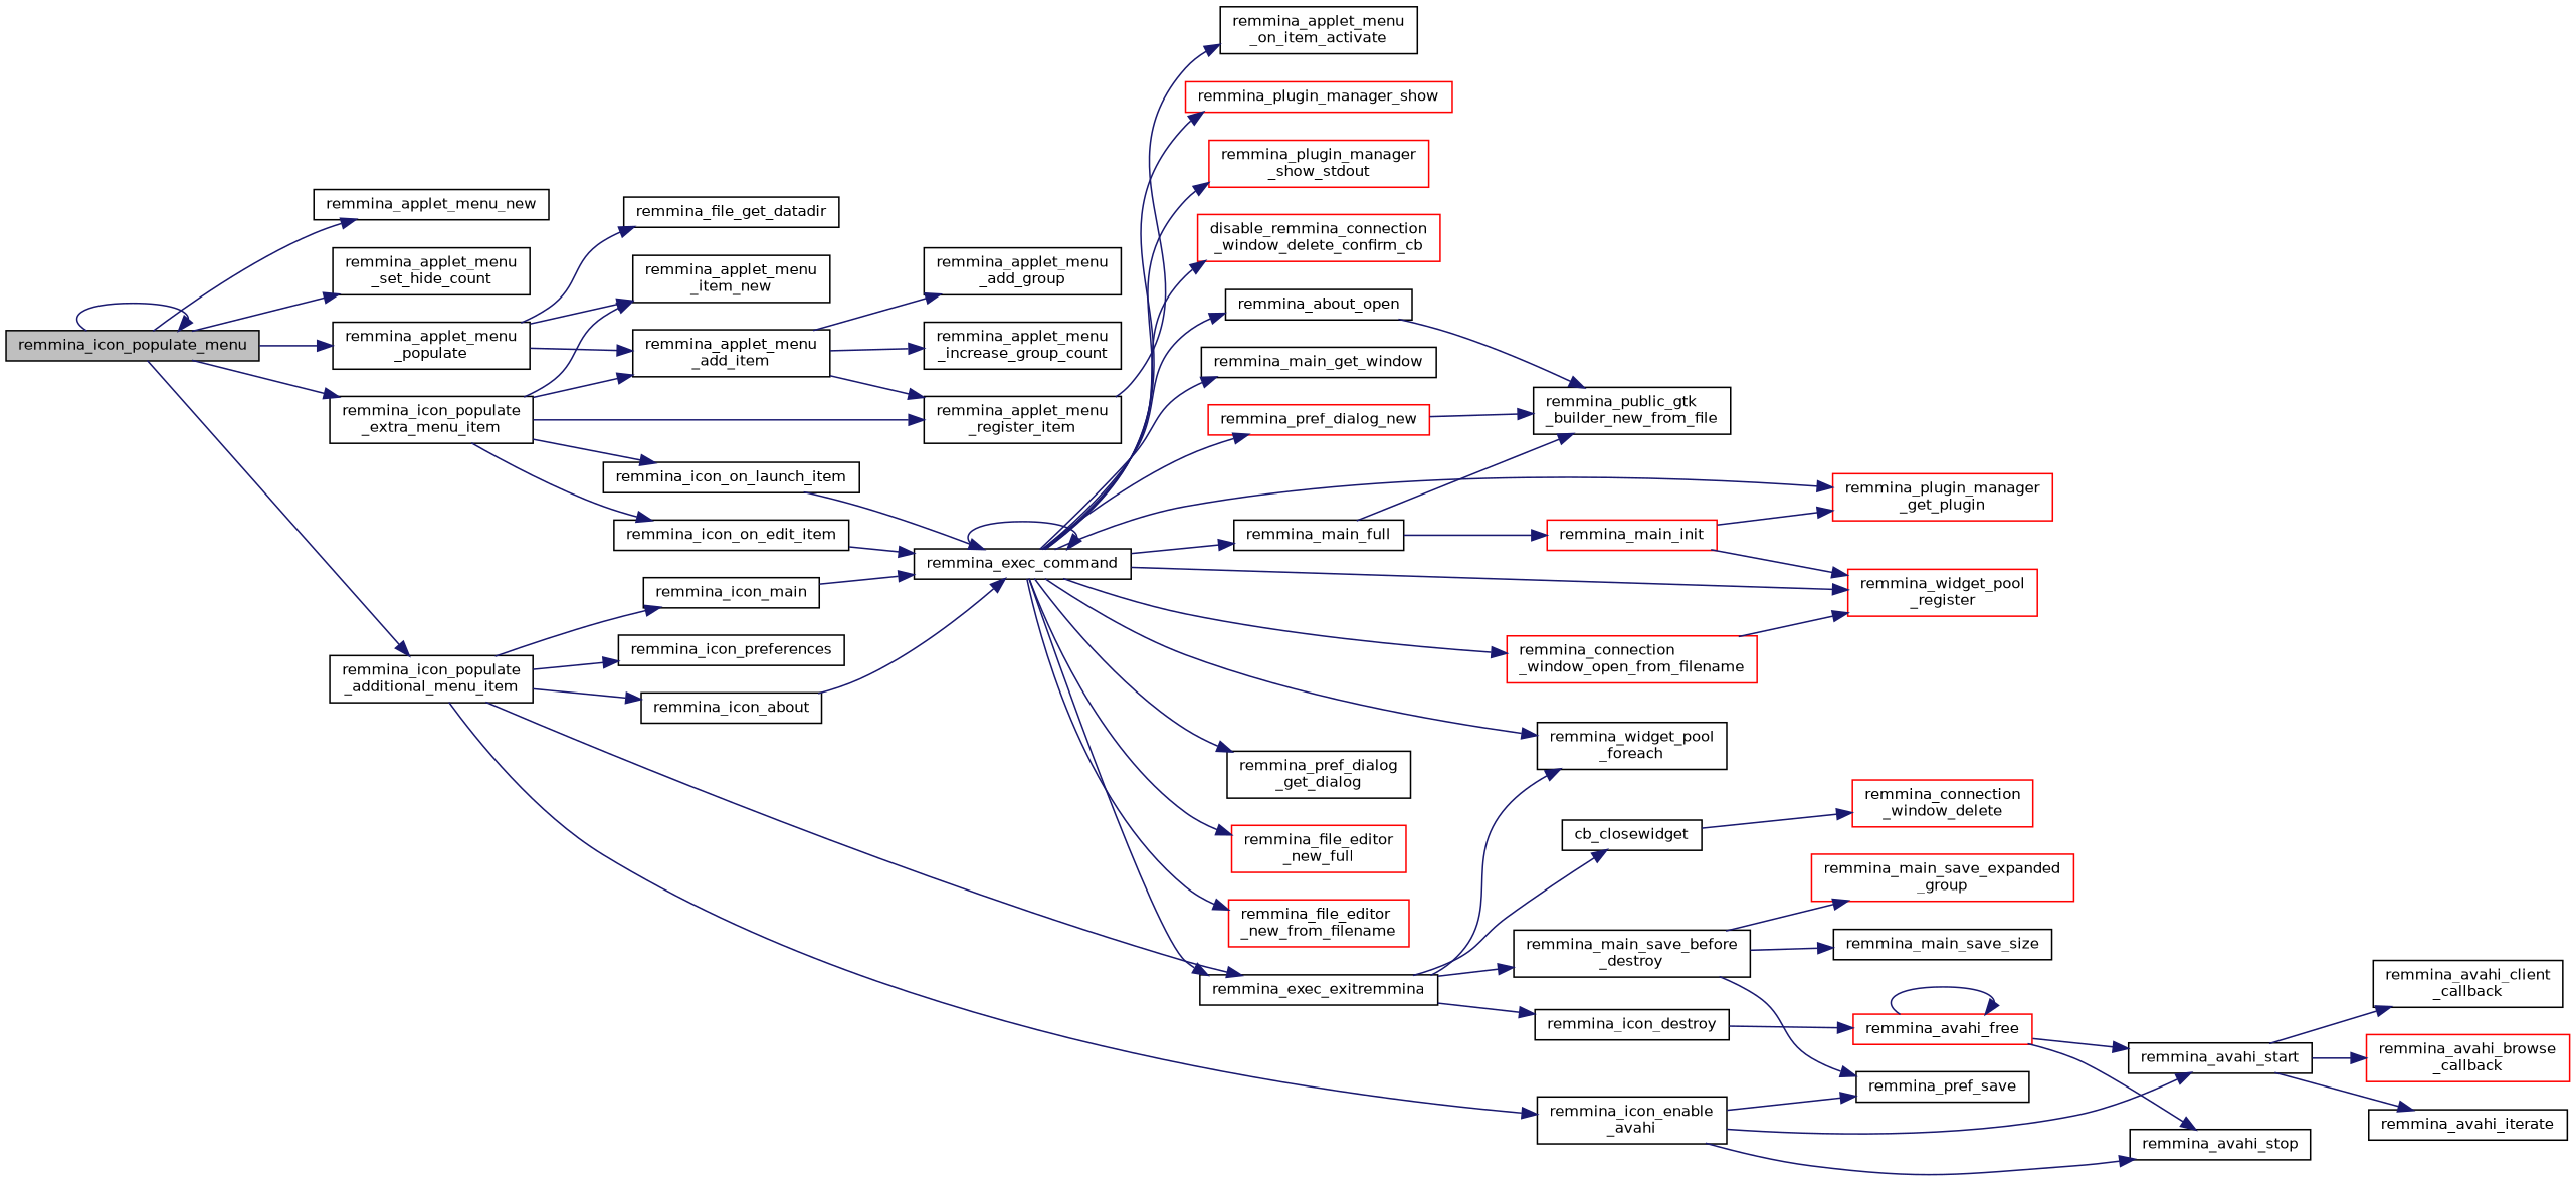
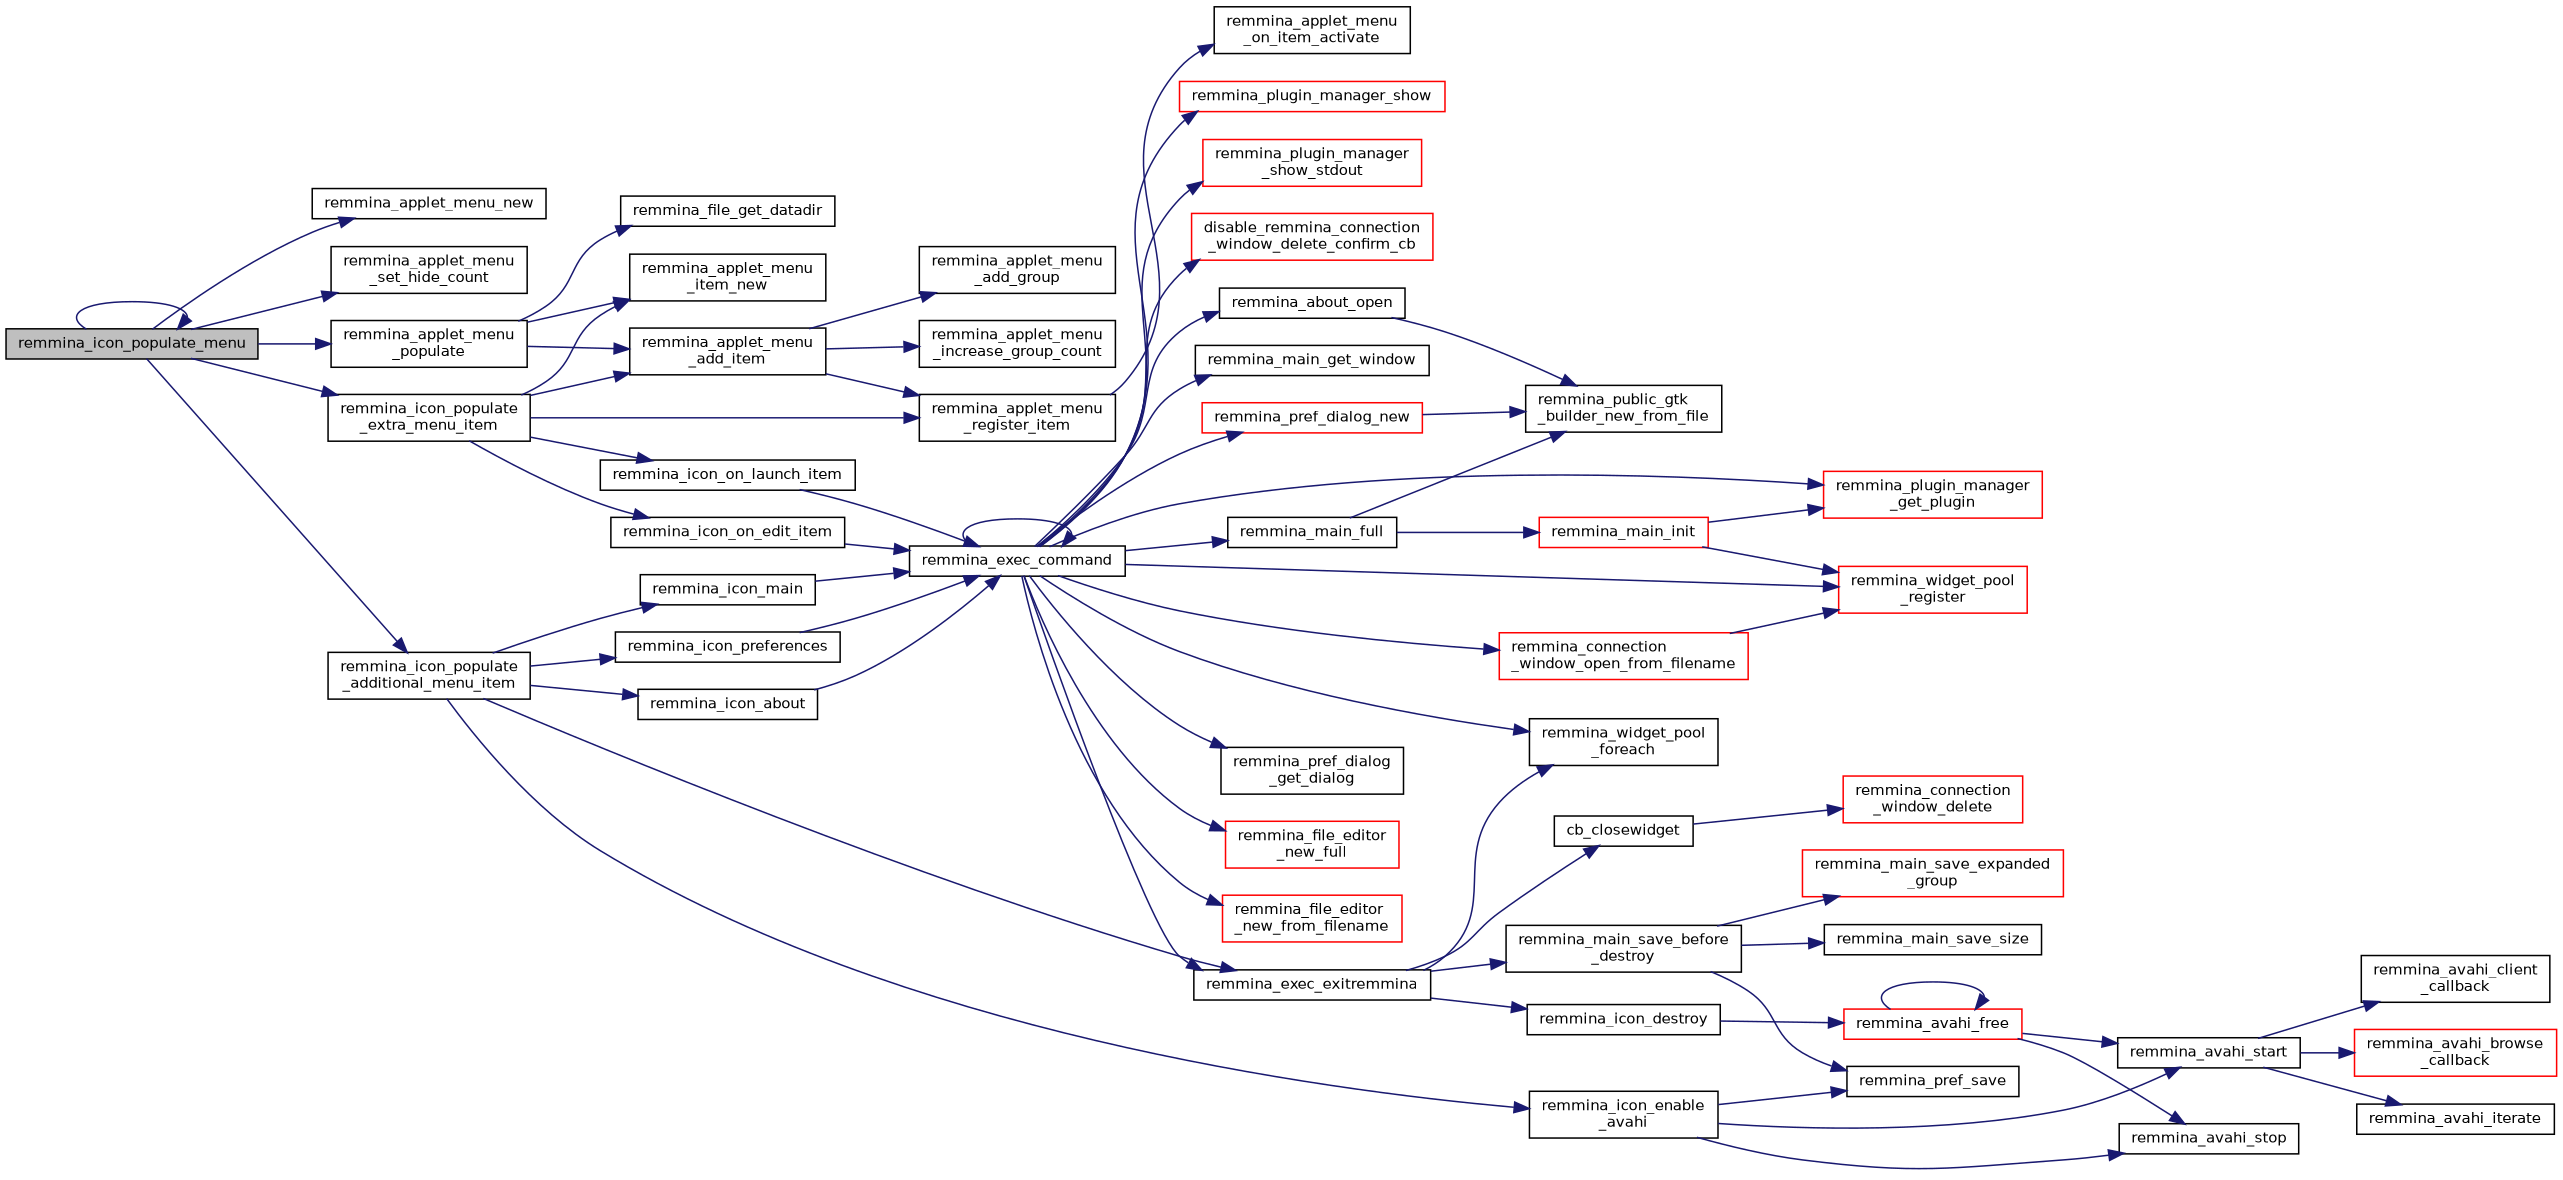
  digraph {
    rankdir=LR
    node [color=black fillcolor=white fontname=Helvetica fontsize=10 shape=record style=filled]
    edge [color=midnightblue fontname=Helvetica fontsize=10 labelfontname=Helvetica labelfontsize=10 style=solid]
    n1 [fillcolor=grey75 fontcolor=black height=0.2 label=remmina_icon_populate_menu width=0.4]
    n2 [height=0.2 label=remmina_applet_menu_new width=0.4]
    n3 [height=0.2 label="remmina_applet_menu\l_set_hide_count" width=0.4]
    n4 [height=0.2 label="remmina_applet_menu\l_populate" width=0.4]
    n5 [height=0.2 label="remmina_icon_populate\l_extra_menu_item" width=0.4]
    n6 [height=0.2 label="remmina_icon_populate\l_additional_menu_item" width=0.4]
    n7 [height=0.2 label=remmina_file_get_datadir width=0.4]
    n8 [height=0.2 label="remmina_applet_menu\l_item_new" width=0.4]
    n9 [height=0.2 label="remmina_applet_menu\l_add_item" width=0.4]
    n10 [height=0.2 label="remmina_applet_menu\l_register_item" width=0.4]
    n11 [height=0.2 label=remmina_icon_on_launch_item width=0.4]
    n12 [height=0.2 label=remmina_icon_on_edit_item width=0.4]
    n13 [height=0.2 label=remmina_exec_exitremmina width=0.4]
    n14 [height=0.2 label=remmina_icon_main width=0.4]
    n15 [height=0.2 label=remmina_icon_preferences width=0.4]
    n16 [height=0.2 label=remmina_icon_about width=0.4]
    n17 [height=0.2 label="remmina_icon_enable\l_avahi" width=0.4]
    n18 [height=0.2 label="remmina_applet_menu\l_add_group" width=0.4]
    n19 [height=0.2 label="remmina_applet_menu\l_increase_group_count" width=0.4]
    n20 [height=0.2 label="remmina_applet_menu\l_on_item_activate" width=0.4]
    n21 [height=0.2 label=remmina_exec_command width=0.4]
    n22 [height=0.2 label=remmina_main_get_window width=0.4]
    n23 [height=0.2 label=remmina_main_full width=0.4]
    n24 [color=red height=0.2 label="remmina_plugin_manager\l_get_plugin" width=0.4]
    n25 [color=red height=0.2 label="remmina_widget_pool\l_register" width=0.4]
    n26 [height=0.2 label="remmina_pref_dialog\l_get_dialog" width=0.4]
    n27 [color=red height=0.2 label=remmina_pref_dialog_new width=0.4]
    n28 [color=red height=0.2 label="remmina_file_editor\l_new_full" width=0.4]
    n29 [color=red height=0.2 label="remmina_connection\l_window_open_from_filename" width=0.4]
    n30 [color=red height=0.2 label="remmina_file_editor\l_new_from_filename" width=0.4]
    n31 [height=0.2 label=remmina_about_open width=0.4]
    n32 [color=red height=0.2 label=remmina_plugin_manager_show width=0.4]
    n33 [color=red height=0.2 label="remmina_plugin_manager\l_show_stdout" width=0.4]
    n34 [height=0.2 label="remmina_widget_pool\l_foreach" width=0.4]
    n35 [color=red height=0.2 label="disable_remmina_connection\l_window_delete_confirm_cb" width=0.4]
    n36 [height=0.2 label="remmina_public_gtk\l_builder_new_from_file" width=0.4]
    n37 [color=red height=0.2 label=remmina_main_init width=0.4]
    n38 [height=0.2 label="remmina_main_save_before\l_destroy" width=0.4]
    n39 [height=0.2 label=cb_closewidget width=0.4]
    n40 [height=0.2 label=remmina_icon_destroy width=0.4]
    n41 [height=0.2 label=remmina_main_save_size width=0.4]
    n42 [color=red height=0.2 label="remmina_main_save_expanded\l_group" width=0.4]
    n43 [height=0.2 label=remmina_pref_save width=0.4]
    n44 [color=red height=0.2 label="remmina_connection\l_window_delete" width=0.4]
    n45 [color=red height=0.2 label=remmina_avahi_free width=0.4]
    n46 [height=0.2 label=remmina_avahi_stop width=0.4]
    n47 [height=0.2 label=remmina_avahi_start width=0.4]
    n48 [height=0.2 label="remmina_avahi_client\l_callback" width=0.4]
    n49 [color=red height=0.2 label="remmina_avahi_browse\l_callback" width=0.4]
    n50 [height=0.2 label=remmina_avahi_iterate width=0.4]
    n1 -> n1
    n1 -> n2
    n1 -> n3
    n1 -> n4
    n1 -> n5
    n1 -> n6
    n4 -> n7
    n4 -> n8
    n4 -> n9
    n5 -> n8
    n5 -> n9
    n5 -> n10
    n5 -> n11
    n5 -> n12
    n6 -> n13
    n6 -> n14
    n6 -> n15
    n6 -> n16
    n6 -> n17
    n9 -> n10
    n9 -> n18
    n9 -> n19
    n10 -> n20
    n11 -> n21
    n12 -> n21
    n13 -> n34
    n13 -> n38
    n13 -> n39
    n13 -> n40
    n14 -> n21
+   n15 -> n21
    n16 -> n21
    n17 -> n43
    n17 -> n46
    n17 -> n47
    n21 -> n13
    n21 -> n21
    n21 -> n22
    n21 -> n23
    n21 -> n24
    n21 -> n25
    n21 -> n26
    n21 -> n27
    n21 -> n28
    n21 -> n29
    n21 -> n30
    n21 -> n31
    n21 -> n32
    n21 -> n33
    n21 -> n34
    n21 -> n35
    n23 -> n36
    n23 -> n37
    n27 -> n36
    n29 -> n25
    n31 -> n36
    n37 -> n24
    n37 -> n25
    n38 -> n41
    n38 -> n42
    n38 -> n43
    n39 -> n44
    n40 -> n45
    n45 -> n45
    n45 -> n46
    n45 -> n47
    n47 -> n48
    n47 -> n49
    n47 -> n50
  }
